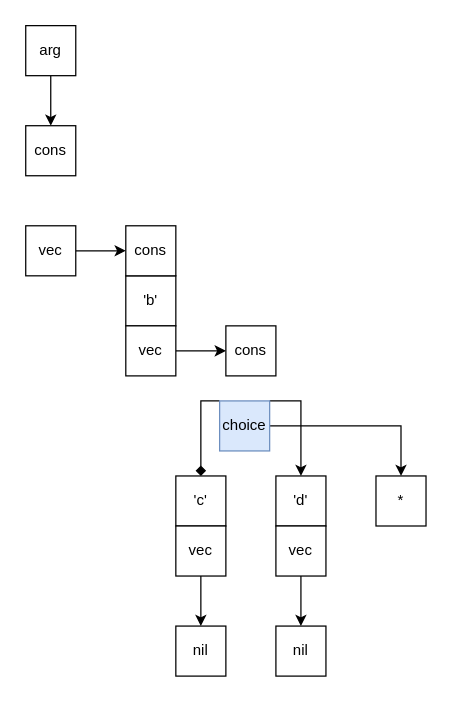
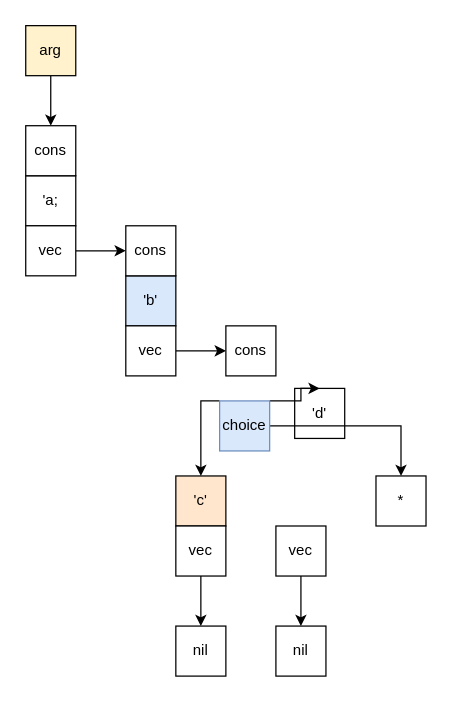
  <mxCell id="0" />
  <mxCell id="1" parent="0" />
  <mxCell id="2" style="edgeStyle=orthogonalEdgeStyle;rounded=0;orthogonalLoop=1;jettySize=auto;html=1;" edge="1" parent="1" source="3" target="14"><mxGeometry relative="1" as="geometry" /></mxCell>
- <mxCell id="3" value="arg" style="rounded=0;whiteSpace=wrap;html=1;" vertex="1" parent="1"><mxGeometry x="20" y="20" width="40" height="40" as="geometry" /></mxCell>
+ <mxCell id="3" value="arg" style="rounded=0;whiteSpace=wrap;html=1;fillColor=#fff2cc;" vertex="1" parent="1"><mxGeometry x="20" y="20" width="40" height="40" as="geometry" /></mxCell>
+ <mxCell id="4" value="'a;" style="rounded=0;whiteSpace=wrap;html=1;" vertex="1" parent="1"><mxGeometry x="20" y="140" width="40" height="40" as="geometry" /></mxCell>
  <mxCell id="5" style="edgeStyle=orthogonalEdgeStyle;rounded=0;orthogonalLoop=1;jettySize=auto;html=1;" edge="1" parent="1" source="6" target="13"><mxGeometry relative="1" as="geometry" /></mxCell>
  <mxCell id="6" value="vec" style="rounded=0;whiteSpace=wrap;html=1;" vertex="1" parent="1"><mxGeometry x="20" y="180" width="40" height="40" as="geometry" /></mxCell>
- <mxCell id="7" value="'b'" style="rounded=0;whiteSpace=wrap;html=1;" vertex="1" parent="1"><mxGeometry x="100" y="220" width="40" height="40" as="geometry" /></mxCell>
+ <mxCell id="7" value="'b'" style="rounded=0;whiteSpace=wrap;html=1;fillColor=#dae8fc;" vertex="1" parent="1"><mxGeometry x="100" y="220" width="40" height="40" as="geometry" /></mxCell>
  <mxCell id="8" style="edgeStyle=orthogonalEdgeStyle;rounded=0;orthogonalLoop=1;jettySize=auto;html=1;entryX=0;entryY=0.5;entryDx=0;entryDy=0;" edge="1" parent="1" source="9" target="15"><mxGeometry relative="1" as="geometry" /></mxCell>
  <mxCell id="9" value="vec" style="rounded=0;whiteSpace=wrap;html=1;" vertex="1" parent="1"><mxGeometry x="100" y="260" width="40" height="40" as="geometry" /></mxCell>
- <mxCell id="10" value="'c'" style="rounded=0;whiteSpace=wrap;html=1;" vertex="1" parent="1"><mxGeometry x="140" y="380" width="40" height="40" as="geometry" /></mxCell>
+ <mxCell id="10" value="'c'" style="rounded=0;whiteSpace=wrap;html=1;fillColor=#ffe6cc;" vertex="1" parent="1"><mxGeometry x="140" y="380" width="40" height="40" as="geometry" /></mxCell>
  <mxCell id="11" style="edgeStyle=orthogonalEdgeStyle;rounded=0;orthogonalLoop=1;jettySize=auto;html=1;entryX=0.5;entryY=0;entryDx=0;entryDy=0;" edge="1" parent="1" source="12" target="23"><mxGeometry relative="1" as="geometry" /></mxCell>
  <mxCell id="12" value="vec" style="rounded=0;whiteSpace=wrap;html=1;" vertex="1" parent="1"><mxGeometry x="140" y="420" width="40" height="40" as="geometry" /></mxCell>
  <mxCell id="13" value="cons" style="rounded=0;whiteSpace=wrap;html=1;" vertex="1" parent="1"><mxGeometry x="100" y="180" width="40" height="40" as="geometry" /></mxCell>
  <mxCell id="14" value="cons" style="rounded=0;whiteSpace=wrap;html=1;" vertex="1" parent="1"><mxGeometry x="20" y="100" width="40" height="40" as="geometry" /></mxCell>
  <mxCell id="15" value="cons" style="rounded=0;whiteSpace=wrap;html=1;" vertex="1" parent="1"><mxGeometry x="180" y="260" width="40" height="40" as="geometry" /></mxCell>
- <mxCell id="16" value="'d'" style="rounded=0;whiteSpace=wrap;html=1;" vertex="1" parent="1"><mxGeometry x="220" y="380" width="40" height="40" as="geometry" /></mxCell>
+ <mxCell id="16" value="'d'" style="rounded=0;whiteSpace=wrap;html=1;" vertex="1" parent="1"><mxGeometry x="235" y="310" width="40" height="40" as="geometry" /></mxCell>
  <mxCell id="17" style="edgeStyle=orthogonalEdgeStyle;rounded=0;orthogonalLoop=1;jettySize=auto;html=1;" edge="1" parent="1" source="18" target="24"><mxGeometry relative="1" as="geometry" /></mxCell>
  <mxCell id="18" value="vec" style="rounded=0;whiteSpace=wrap;html=1;" vertex="1" parent="1"><mxGeometry x="220" y="420" width="40" height="40" as="geometry" /></mxCell>
- <mxCell id="19" style="edgeStyle=orthogonalEdgeStyle;rounded=0;orthogonalLoop=1;jettySize=auto;html=1;entryX=0.5;entryY=0;entryDx=0;entryDy=0;endArrow=diamond;" edge="1" parent="1" source="22" target="10"><mxGeometry relative="1" as="geometry"><Array as="points"><mxPoint x="160" y="320" /></Array></mxGeometry></mxCell>
+ <mxCell id="19" style="edgeStyle=orthogonalEdgeStyle;rounded=0;orthogonalLoop=1;jettySize=auto;html=1;entryX=0.5;entryY=0;entryDx=0;entryDy=0;" edge="1" parent="1" source="22" target="10"><mxGeometry relative="1" as="geometry"><Array as="points"><mxPoint x="160" y="320" /></Array></mxGeometry></mxCell>
  <mxCell id="20" style="edgeStyle=orthogonalEdgeStyle;rounded=0;orthogonalLoop=1;jettySize=auto;html=1;entryX=0.5;entryY=0;entryDx=0;entryDy=0;" edge="1" parent="1" source="22" target="16"><mxGeometry relative="1" as="geometry"><Array as="points"><mxPoint x="240" y="320" /></Array></mxGeometry></mxCell>
  <mxCell id="21" style="edgeStyle=orthogonalEdgeStyle;rounded=0;orthogonalLoop=1;jettySize=auto;html=1;entryX=0.5;entryY=0;entryDx=0;entryDy=0;" edge="1" parent="1" source="22" target="25"><mxGeometry relative="1" as="geometry" /></mxCell>
  <mxCell id="22" value="choice" style="rounded=0;whiteSpace=wrap;html=1;fillColor=#dae8fc;strokeColor=#6c8ebf;" vertex="1" parent="1"><mxGeometry x="175" y="320" width="40" height="40" as="geometry" /></mxCell>
  <mxCell id="23" value="nil" style="rounded=0;whiteSpace=wrap;html=1;" vertex="1" parent="1"><mxGeometry x="140" y="500" width="40" height="40" as="geometry" /></mxCell>
  <mxCell id="24" value="nil" style="rounded=0;whiteSpace=wrap;html=1;" vertex="1" parent="1"><mxGeometry x="220" y="500" width="40" height="40" as="geometry" /></mxCell>
  <mxCell id="25" value="*" style="rounded=0;whiteSpace=wrap;html=1;" vertex="1" parent="1"><mxGeometry x="300" y="380" width="40" height="40" as="geometry" /></mxCell>
